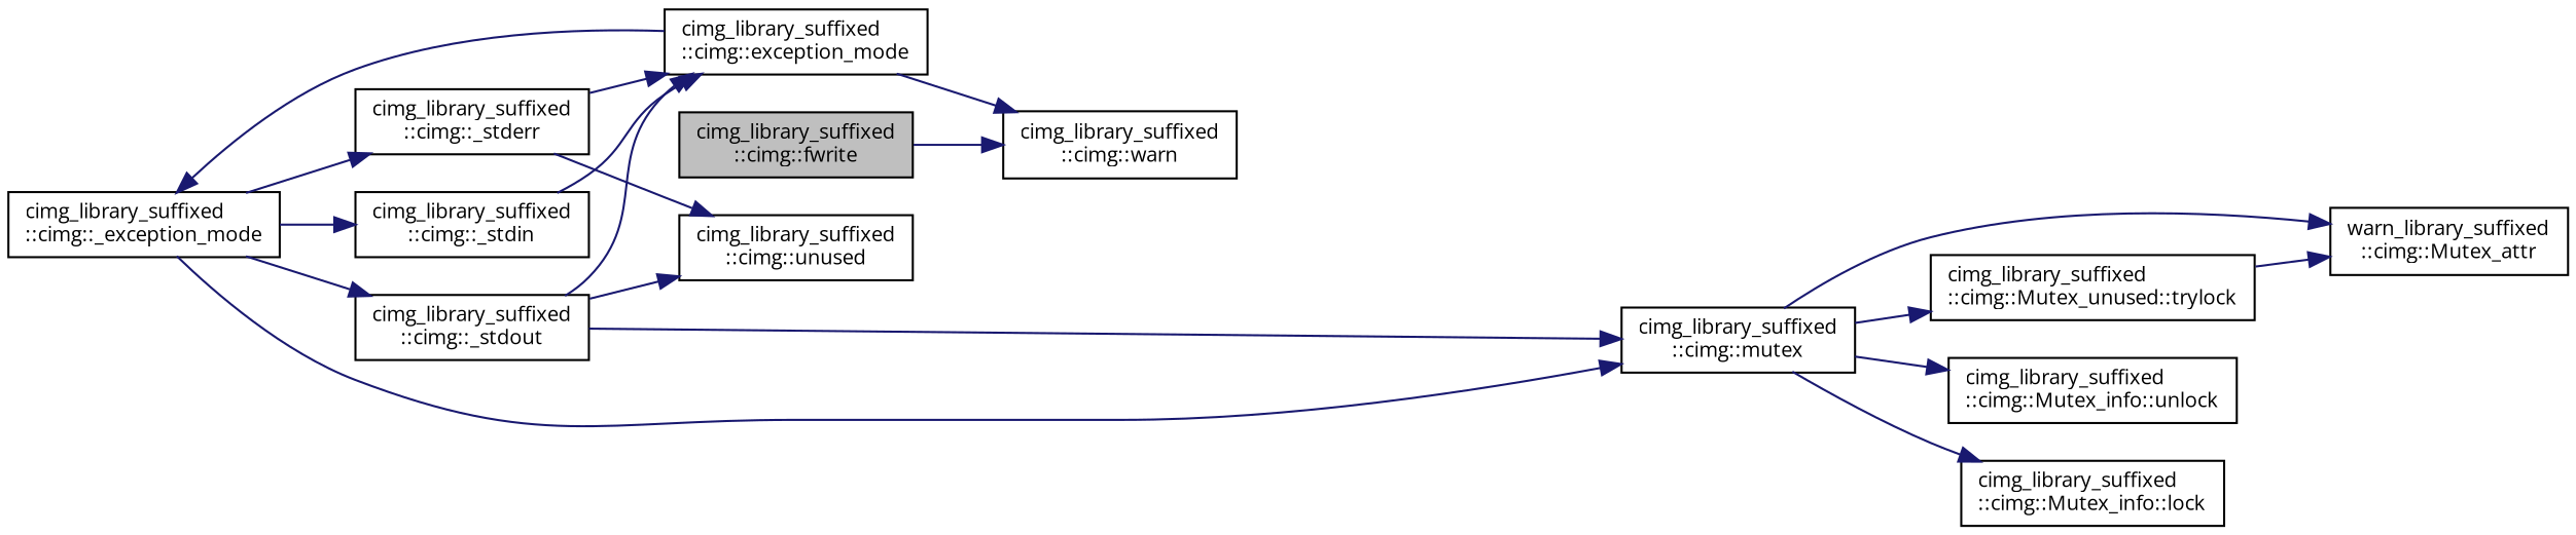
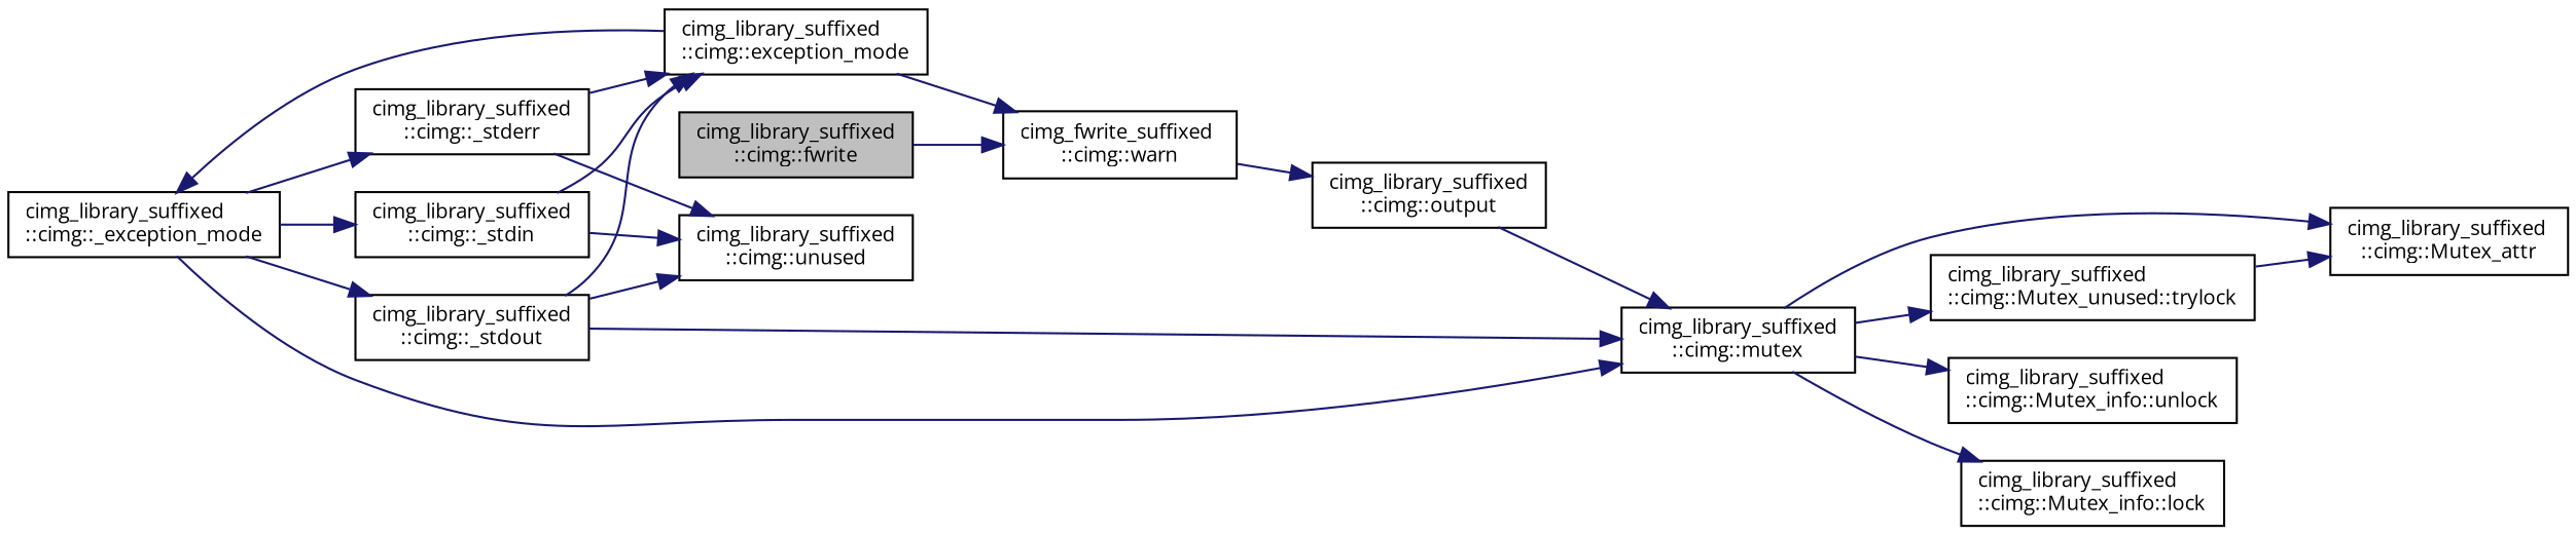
  digraph {
    fontname="Open Sans"
    rankdir=LR
    node [color=black fillcolor=white fontname="Open Sans" fontsize=10 shape=record style=filled]
    edge [color=midnightblue fontname="Open Sans" fontsize=10 labelfontname=Helvetica labelfontsize=10 style=solid]
    n1 [fillcolor=grey75 fontcolor=black height=0.2 label="cimg_library_suffixed\l::cimg::fwrite" width=0.4]
-   n2 [height=0.2 label="cimg_library_suffixed\l::cimg::warn" width=0.4]
+   n2 [height=0.2 label="cimg_fwrite_suffixed\l::cimg::warn" width=0.4]
+   n3 [height=0.2 label="cimg_library_suffixed\l::cimg::output" width=0.4]
    n4 [height=0.2 label="cimg_library_suffixed\l::cimg::exception_mode" width=0.4]
    n5 [height=0.2 label="cimg_library_suffixed\l::cimg::_exception_mode" width=0.4]
    n6 [height=0.2 label="cimg_library_suffixed\l::cimg::mutex" width=0.4]
    n7 [height=0.2 label="cimg_library_suffixed\l::cimg::_stdin" width=0.4]
    n8 [height=0.2 label="cimg_library_suffixed\l::cimg::_stdout" width=0.4]
    n9 [height=0.2 label="cimg_library_suffixed\l::cimg::_stderr" width=0.4]
-   n10 [height=0.2 label="warn_library_suffixed\l::cimg::Mutex_attr" width=0.4]
+   n10 [height=0.2 label="cimg_library_suffixed\l::cimg::Mutex_attr" width=0.4]
    n11 [height=0.2 label="cimg_library_suffixed\l::cimg::Mutex_info::unlock" width=0.4]
    n12 [height=0.2 label="cimg_library_suffixed\l::cimg::Mutex_info::lock" width=0.4]
    n13 [height=0.2 label="cimg_library_suffixed\l::cimg::Mutex_unused::trylock" width=0.4]
    n14 [height=0.2 label="cimg_library_suffixed\l::cimg::unused" width=0.4]
    n1 -> n2
+   n2 -> n3
+   n3 -> n6
    n4 -> n2
    n4 -> n5
    n5 -> n6
    n5 -> n7
    n5 -> n8
    n5 -> n9
    n6 -> n10
    n6 -> n11
    n6 -> n12
    n6 -> n13
    n7 -> n4
+   n7 -> n14
    n8 -> n4
    n8 -> n6
    n8 -> n14
    n9 -> n4
    n9 -> n14
    n13 -> n10
  }
